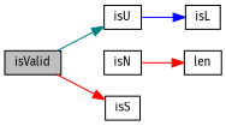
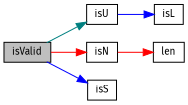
  digraph {
    fontname="Fira Sans"
    rankdir=LR
    node [color=black fillcolor=white fontname="Fira Sans" fontsize=10 shape=record style=filled]
    edge [color=red fontname="Fira Sans" fontsize=10 labelfontname=Helvetica labelfontsize=10 style=solid]
    n1 [fillcolor=grey75 fontcolor=black height=0.2 label=isValid width=0.4]
    n2 [height=0.2 label=isU width=0.4]
    n3 [height=0.2 label=isN width=0.4]
    n4 [height=0.2 label=isS width=0.4]
    n5 [height=0.2 label=isL width=0.4]
    n6 [height=0.2 label=len width=0.4]
    n1 -> n2 [color=teal]
-   n1 -> n4
+   n1 -> n3
+   n1 -> n4 [color=blue]
    n2 -> n5 [color=blue]
    n3 -> n6
  }
